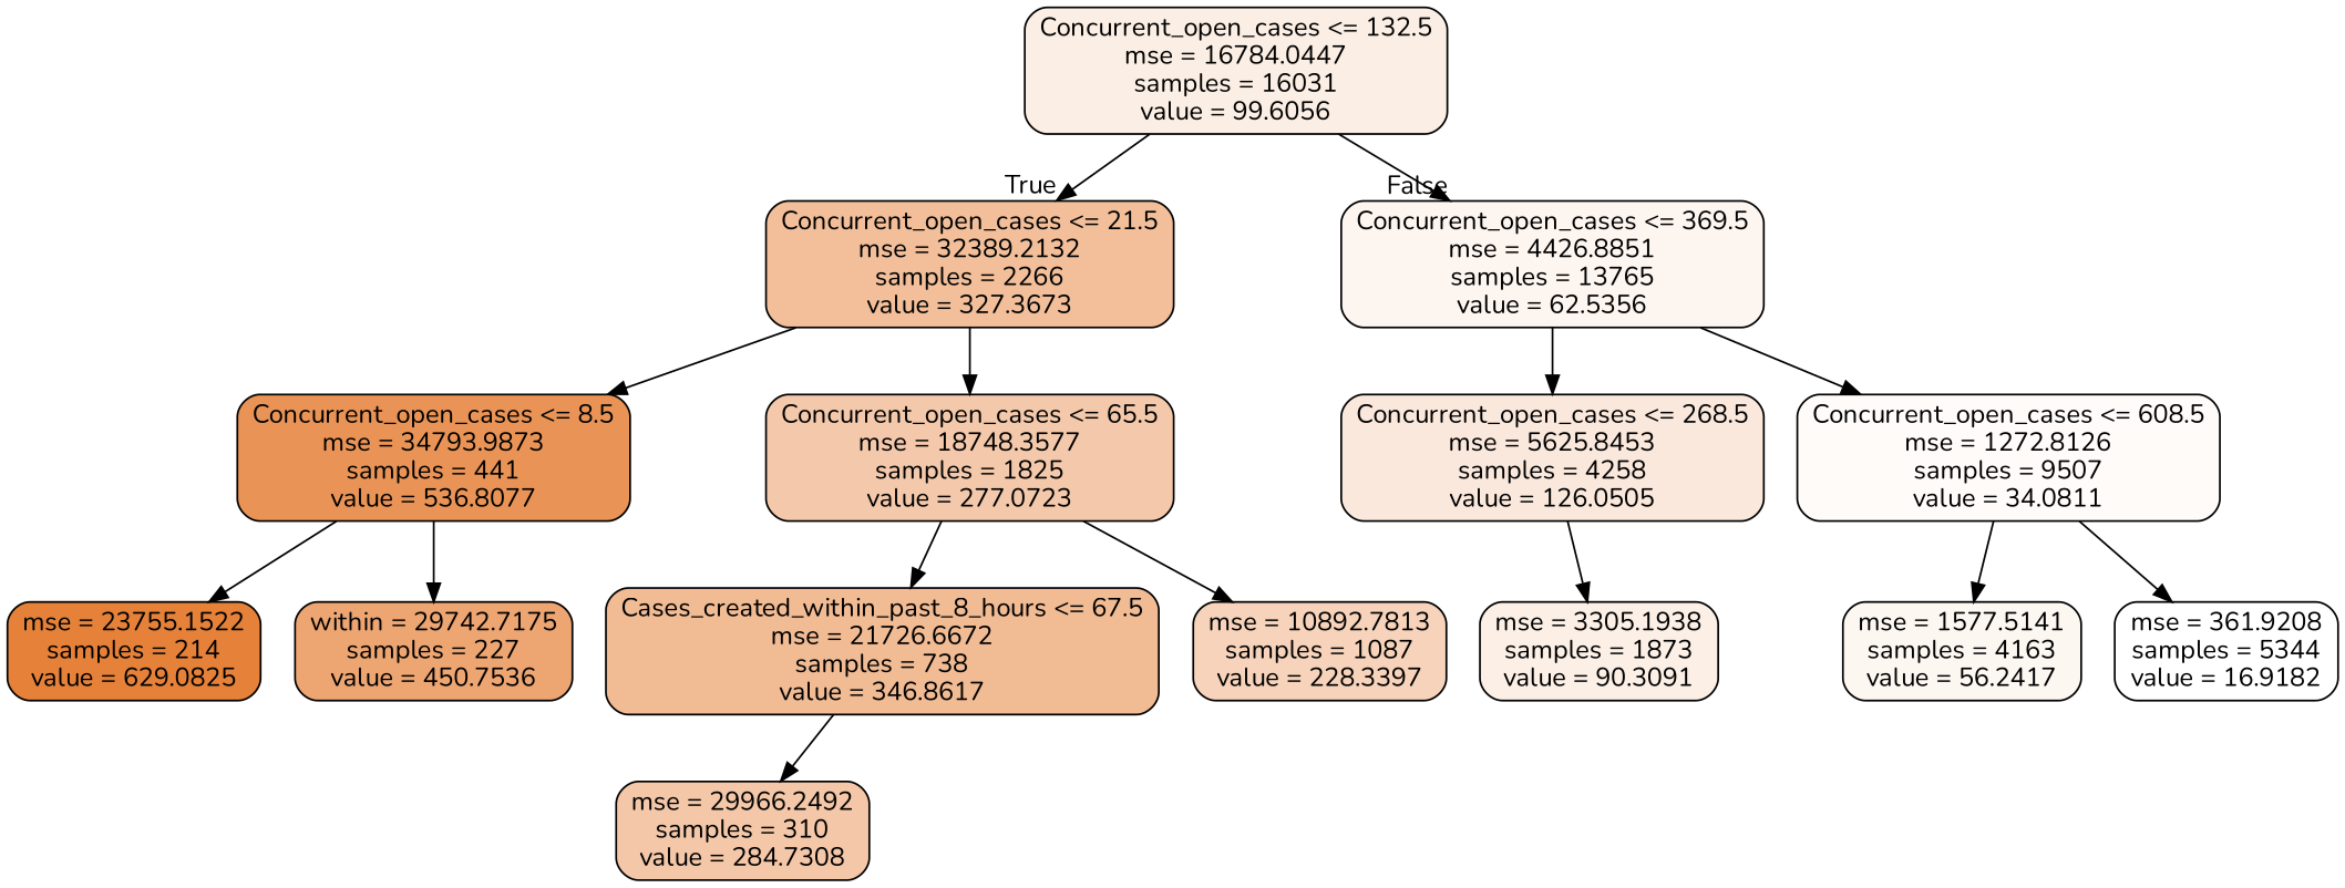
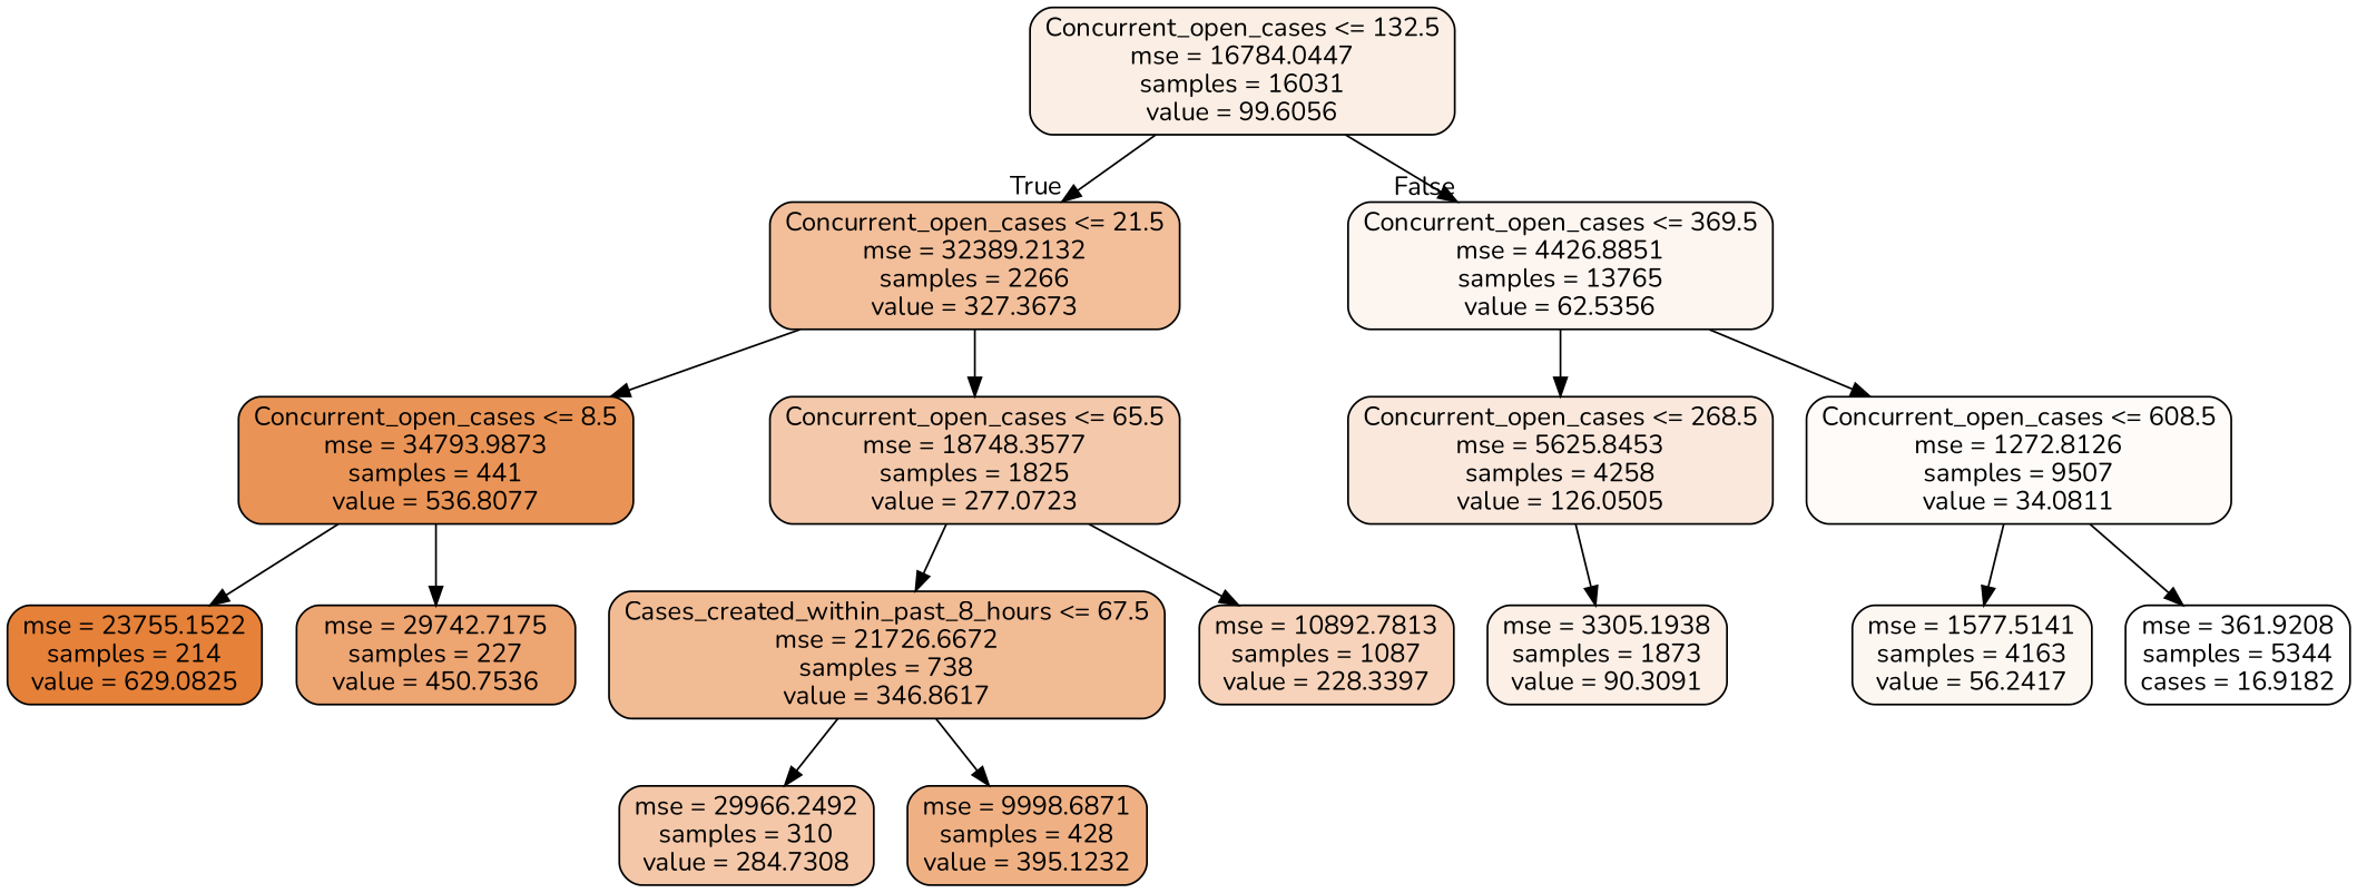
  digraph {
    fontname=Nunito
    node [color=black fontname=Nunito shape=box style="filled, rounded"]
    edge [fontname=Nunito]
    n1 [fillcolor="#e5813922" label="Concurrent_open_cases <= 132.5\nmse = 16784.0447\nsamples = 16031\nvalue = 99.6056"]
    n2 [fillcolor="#e5813981" label="Concurrent_open_cases <= 21.5\nmse = 32389.2132\nsamples = 2266\nvalue = 327.3673"]
    n3 [fillcolor="#e5813913" label="Concurrent_open_cases <= 369.5\nmse = 4426.8851\nsamples = 13765\nvalue = 62.5356"]
    n4 [fillcolor="#e58139d9" label="Concurrent_open_cases <= 8.5\nmse = 34793.9873\nsamples = 441\nvalue = 536.8077"]
    n5 [fillcolor="#e581396c" label="Concurrent_open_cases <= 65.5\nmse = 18748.3577\nsamples = 1825\nvalue = 277.0723"]
    n6 [fillcolor="#e581392d" label="Concurrent_open_cases <= 268.5\nmse = 5625.8453\nsamples = 4258\nvalue = 126.0505"]
    n7 [fillcolor="#e5813907" label="Concurrent_open_cases <= 608.5\nmse = 1272.8126\nsamples = 9507\nvalue = 34.0811"]
    n8 [fillcolor="#e58139ff" label="mse = 23755.1522\nsamples = 214\nvalue = 629.0825"]
-   n9 [fillcolor="#e58139b5" label="within = 29742.7175\nsamples = 227\nvalue = 450.7536"]
+   n9 [fillcolor="#e58139b5" label="mse = 29742.7175\nsamples = 227\nvalue = 450.7536"]
    n10 [fillcolor="#e5813989" label="Cases_created_within_past_8_hours <= 67.5\nmse = 21726.6672\nsamples = 738\nvalue = 346.8617"]
    n11 [fillcolor="#e5813958" label="mse = 10892.7813\nsamples = 1087\nvalue = 228.3397"]
    n12 [fillcolor="#e5813970" label="mse = 29966.2492\nsamples = 310\nvalue = 284.7308"]
+   n13 [fillcolor="#e581399e" label="mse = 9998.6871\nsamples = 428\nvalue = 395.1232"]
    n14 [fillcolor="#e581391f" label="mse = 3305.1938\nsamples = 1873\nvalue = 90.3091"]
    n15 [fillcolor="#e5813910" label="mse = 1577.5141\nsamples = 4163\nvalue = 56.2417"]
-   n16 [fillcolor="#e5813900" label="mse = 361.9208\nsamples = 5344\nvalue = 16.9182"]
+   n16 [fillcolor="#e5813900" label="mse = 361.9208\nsamples = 5344\ncases = 16.9182"]
    n1 -> n2 [headlabel=True labelangle=45 labeldistance=2.5]
    n1 -> n3 [headlabel=False labelangle=-45 labeldistance=2.5]
    n2 -> n4
    n2 -> n5
    n3 -> n6
    n3 -> n7
    n4 -> n8
    n4 -> n9
    n5 -> n10
    n5 -> n11
    n6 -> n14
    n7 -> n15
    n7 -> n16
    n10 -> n12
+   n10 -> n13
  }
